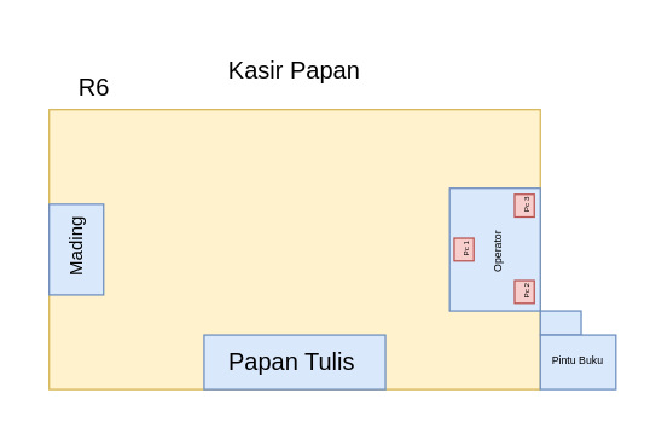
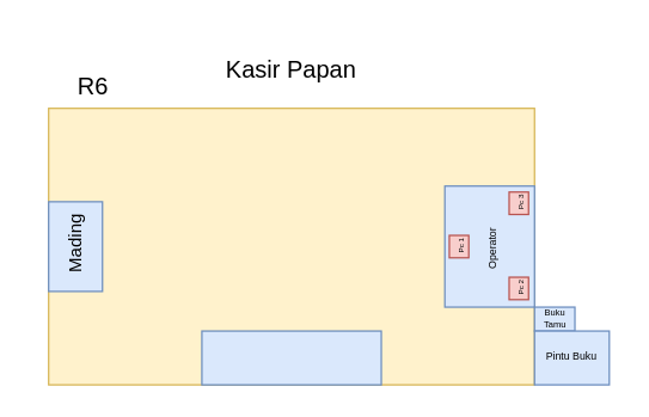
  <mxCell id="0" />
  <mxCell id="1" parent="0" />
  <mxCell id="2" value="" style="whiteSpace=wrap;html=1;labelBackgroundColor=none;fillColor=#fff2cc;strokeColor=#d6b656;" parent="1" vertex="1"><mxGeometry x="32" y="72" width="325" height="185" as="geometry" /></mxCell>
  <mxCell id="3" value="R6" style="text;strokeColor=none;align=center;fillColor=none;html=1;verticalAlign=middle;whiteSpace=wrap;rounded=0;fontSize=16;labelBackgroundColor=none;" parent="1" vertex="1"><mxGeometry x="32" y="42" width="60" height="30" as="geometry" /></mxCell>
  <mxCell id="4" value="Kasir Papan" style="text;strokeColor=none;align=center;fillColor=none;html=1;verticalAlign=middle;whiteSpace=wrap;rounded=0;fontSize=16;labelBackgroundColor=none;" parent="1" vertex="1"><mxGeometry x="140.25" y="20" width="108.5" height="52" as="geometry" /></mxCell>
  <mxCell id="5" value="" style="whiteSpace=wrap;html=1;labelBackgroundColor=none;fillColor=#dae8fc;strokeColor=#6c8ebf;" parent="1" vertex="1"><mxGeometry x="32" y="134.5" width="36" height="60" as="geometry" /></mxCell>
  <mxCell id="6" value="Mading" style="text;strokeColor=none;align=center;fillColor=none;html=1;verticalAlign=middle;whiteSpace=wrap;rounded=0;fontSize=12;rotation=-90;labelBackgroundColor=none;" parent="1" vertex="1"><mxGeometry x="20" y="150" width="60" height="25" as="geometry" /></mxCell>
  <mxCell id="7" value="" style="whiteSpace=wrap;html=1;labelBackgroundColor=none;fillColor=#dae8fc;strokeColor=#6c8ebf;" parent="1" vertex="1"><mxGeometry x="134.5" y="221" width="120" height="36" as="geometry" /></mxCell>
- <mxCell id="8" value="Papan Tulis&amp;nbsp;" style="text;strokeColor=none;align=center;fillColor=none;html=1;verticalAlign=middle;whiteSpace=wrap;rounded=0;fontSize=16;labelBackgroundColor=none;" parent="1" vertex="1"><mxGeometry x="148.56" y="224.5" width="91.88" height="29" as="geometry" /></mxCell>
  <mxCell id="9" value="" style="whiteSpace=wrap;html=1;rotation=-90;labelBackgroundColor=none;fillColor=#dae8fc;strokeColor=#6c8ebf;" parent="1" vertex="1"><mxGeometry x="286.5" y="134.5" width="81" height="60" as="geometry" /></mxCell>
  <mxCell id="10" value="" style="whiteSpace=wrap;html=1;labelBackgroundColor=none;fillColor=#f8cecc;strokeColor=#b85450;" parent="1" vertex="1"><mxGeometry x="340" y="128" width="13" height="15" as="geometry" /></mxCell>
  <mxCell id="11" value="" style="whiteSpace=wrap;html=1;labelBackgroundColor=none;fillColor=#f8cecc;strokeColor=#b85450;" parent="1" vertex="1"><mxGeometry x="340" y="185" width="13" height="15" as="geometry" /></mxCell>
  <mxCell id="12" value="" style="whiteSpace=wrap;html=1;labelBackgroundColor=none;fillColor=#f8cecc;strokeColor=#b85450;" parent="1" vertex="1"><mxGeometry x="300" y="157" width="13" height="15" as="geometry" /></mxCell>
  <mxCell id="13" value="Pc 1" style="text;strokeColor=none;align=center;fillColor=none;html=1;verticalAlign=middle;whiteSpace=wrap;rounded=0;fontSize=5;rotation=-90;labelBackgroundColor=none;" parent="1" vertex="1"><mxGeometry x="297.5" y="160.25" width="18" height="8.5" as="geometry" /></mxCell>
  <mxCell id="14" value="Pc 2" style="text;strokeColor=none;align=center;fillColor=none;html=1;verticalAlign=middle;whiteSpace=wrap;rounded=0;fontSize=5;rotation=-90;labelBackgroundColor=none;" parent="1" vertex="1"><mxGeometry x="337.5" y="188.25" width="18" height="8.5" as="geometry" /></mxCell>
  <mxCell id="15" value="Pc 3" style="text;strokeColor=none;align=center;fillColor=none;html=1;verticalAlign=middle;whiteSpace=wrap;rounded=0;fontSize=5;rotation=-90;labelBackgroundColor=none;" parent="1" vertex="1"><mxGeometry x="337.5" y="131.13" width="18" height="8.75" as="geometry" /></mxCell>
  <mxCell id="16" value="Operator&amp;nbsp;" style="text;strokeColor=none;align=center;fillColor=none;html=1;verticalAlign=middle;whiteSpace=wrap;rounded=0;fontSize=7;rotation=-90;labelBackgroundColor=none;" parent="1" vertex="1"><mxGeometry x="300" y="150" width="60" height="30" as="geometry" /></mxCell>
  <mxCell id="17" value="" style="whiteSpace=wrap;html=1;labelBackgroundColor=none;fillColor=#dae8fc;strokeColor=#6c8ebf;" vertex="1" parent="1"><mxGeometry x="357" y="205" width="27" height="16" as="geometry" /></mxCell>
+ <mxCell id="18" value="Buku Tamu" style="text;strokeColor=none;align=center;fillColor=none;html=1;verticalAlign=middle;whiteSpace=wrap;rounded=0;fontSize=6;labelBackgroundColor=none;" vertex="1" parent="1"><mxGeometry x="358.75" y="205" width="23.5" height="15" as="geometry" /></mxCell>
  <mxCell id="19" value="" style="whiteSpace=wrap;html=1;labelBackgroundColor=none;fillColor=#dae8fc;strokeColor=#6c8ebf;" vertex="1" parent="1"><mxGeometry x="357" y="221" width="50" height="36" as="geometry" /></mxCell>
  <mxCell id="20" value="Pintu Buku" style="text;strokeColor=none;align=center;fillColor=none;html=1;verticalAlign=middle;whiteSpace=wrap;rounded=0;fontSize=7;labelBackgroundColor=none;" vertex="1" parent="1"><mxGeometry x="352" y="223.5" width="60" height="30" as="geometry" /></mxCell>
